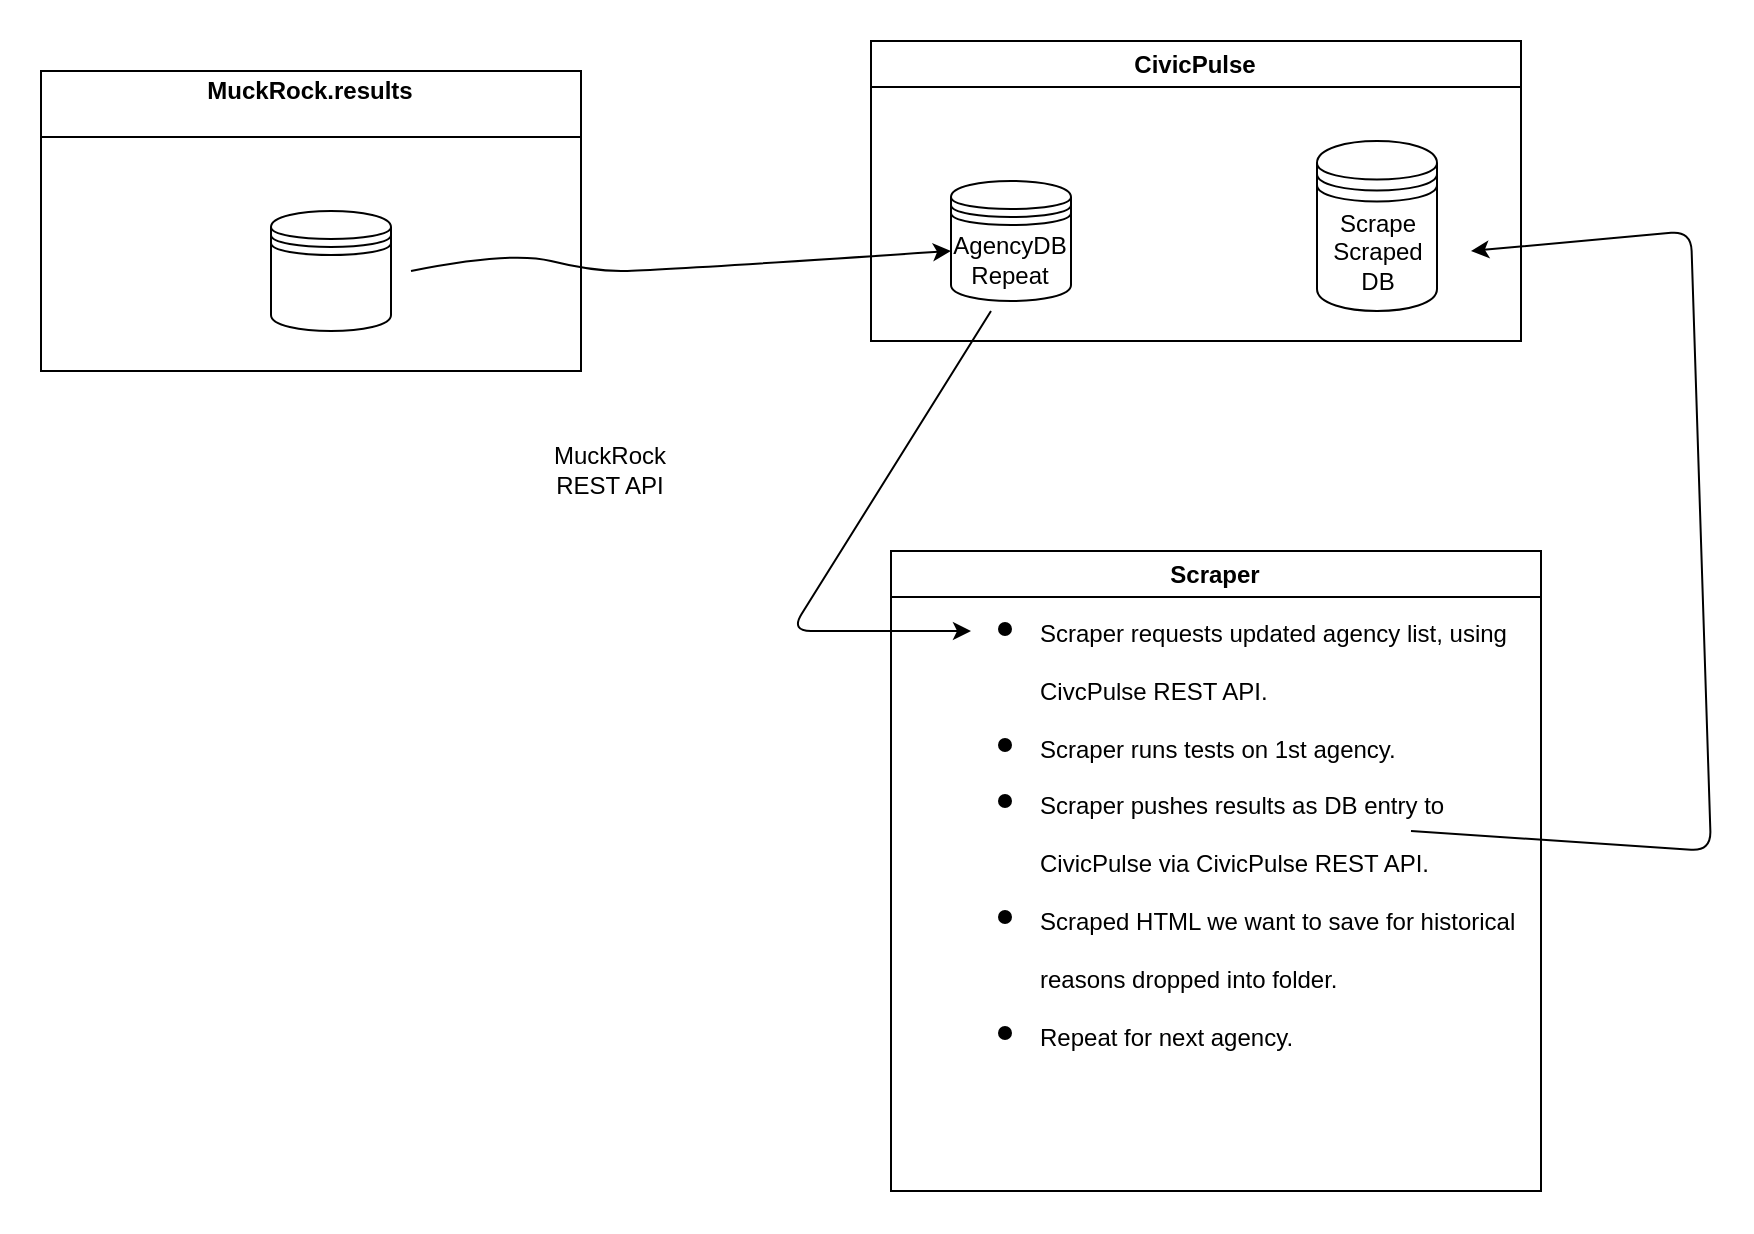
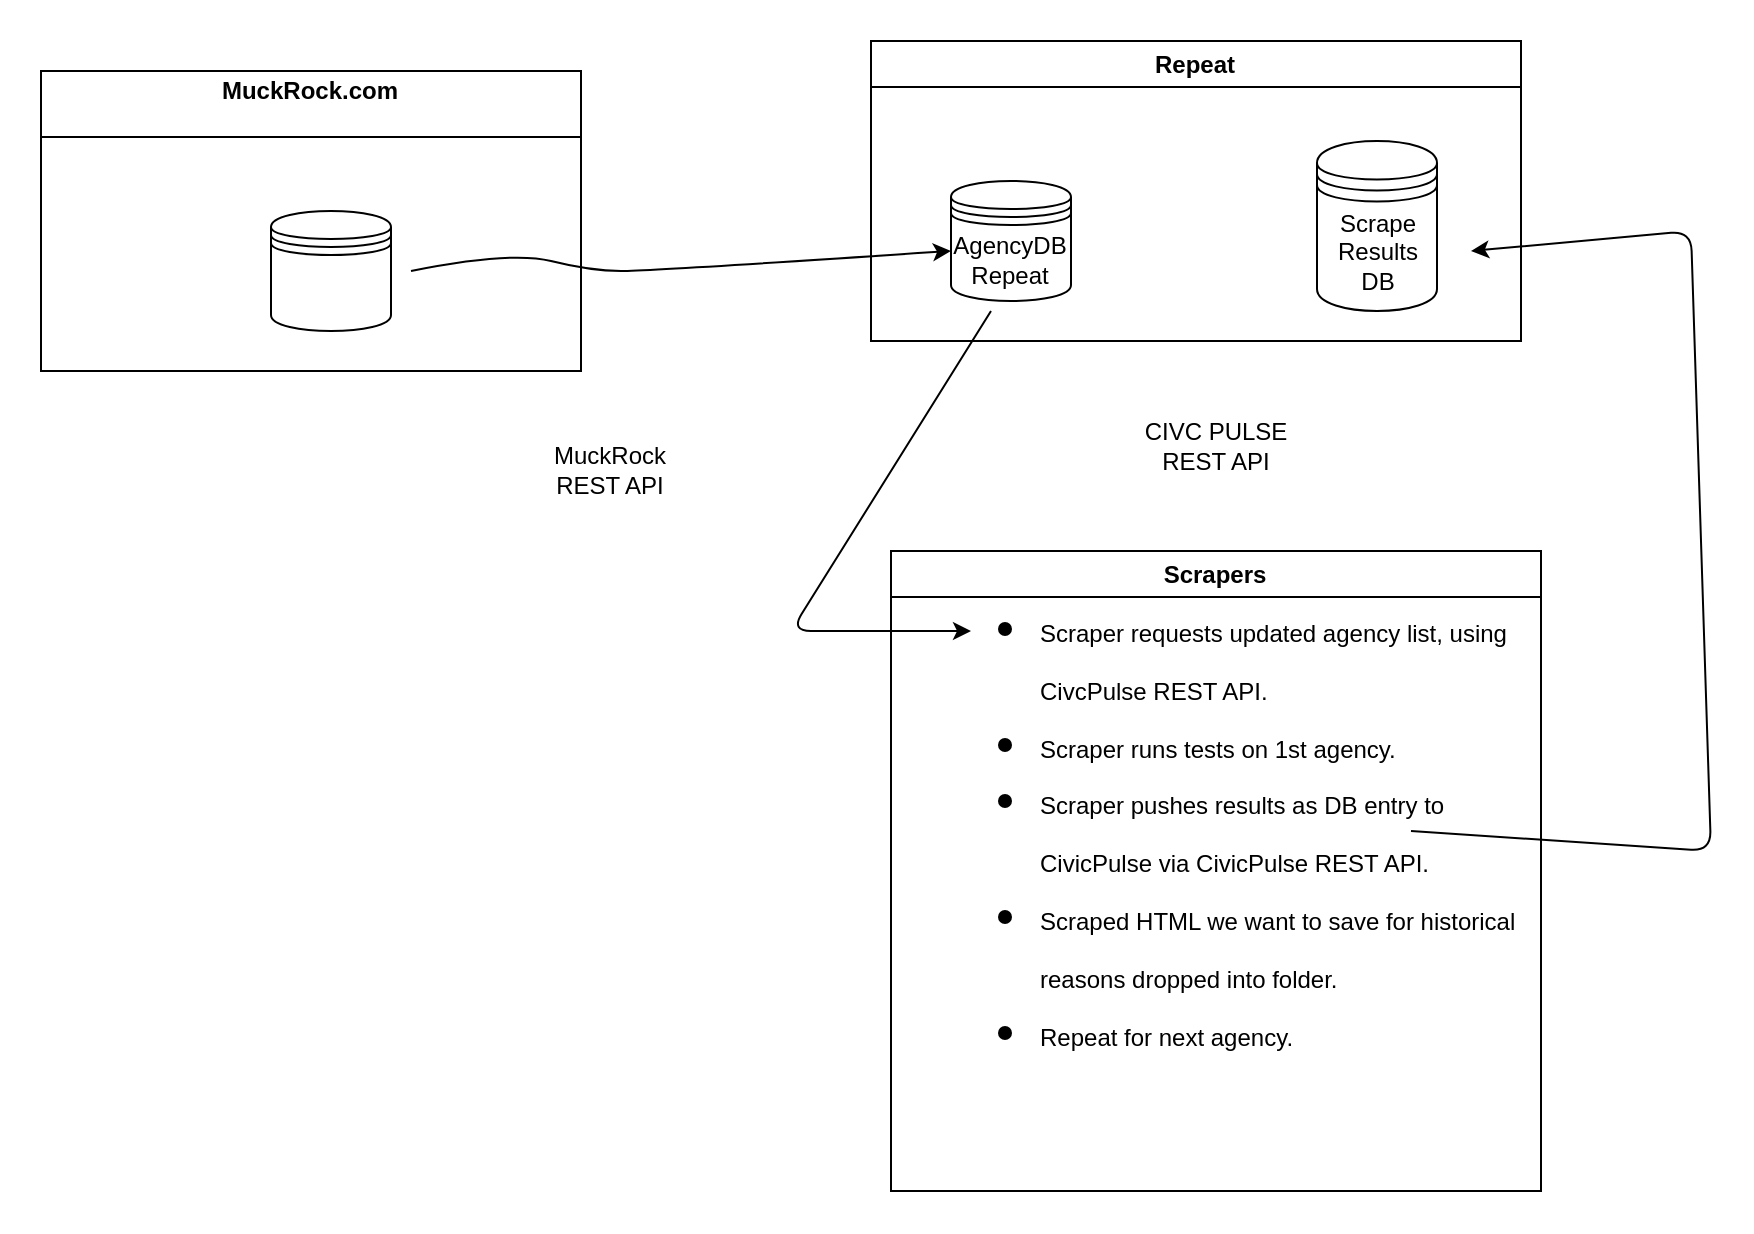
  <mxCell id="0" />
  <mxCell id="1" parent="0" />
- <mxCell id="2" value="MuckRock.results&#10;" style="swimlane;startSize=33;" parent="1" vertex="1"><mxGeometry x="20" y="35" width="270" height="150" as="geometry" /></mxCell>
+ <mxCell id="2" value="MuckRock.com&#10;" style="swimlane;startSize=33;" parent="1" vertex="1"><mxGeometry x="20" y="35" width="270" height="150" as="geometry" /></mxCell>
  <mxCell id="3" value="" style="shape=datastore;whiteSpace=wrap;html=1;" parent="2" vertex="1"><mxGeometry x="115" y="70" width="60" height="60" as="geometry" /></mxCell>
- <mxCell id="4" value="Scraper" style="swimlane;" parent="1" vertex="1"><mxGeometry x="445" y="275" width="325" height="320" as="geometry" /></mxCell>
+ <mxCell id="4" value="Scrapers" style="swimlane;" parent="1" vertex="1"><mxGeometry x="445" y="275" width="325" height="320" as="geometry" /></mxCell>
  <mxCell id="5" value="&lt;h1&gt;&lt;ul&gt;&lt;li&gt;&lt;span style=&quot;font-size: 12px ; font-weight: normal&quot;&gt;Scraper requests updated agency list, using CivcPulse REST API.&lt;/span&gt;&lt;br&gt;&lt;/li&gt;&lt;li&gt;&lt;span style=&quot;font-size: 12px ; font-weight: normal&quot;&gt;Scraper runs tests on 1st agency.&lt;/span&gt;&lt;/li&gt;&lt;li&gt;&lt;span style=&quot;font-size: 12px ; font-weight: normal&quot;&gt;Scraper pushes results as DB entry to CivicPulse via CivicPulse REST API.&lt;/span&gt;&lt;/li&gt;&lt;li&gt;&lt;span style=&quot;font-size: 12px ; font-weight: normal&quot;&gt;Scraped HTML we want to save for historical reasons dropped into folder.&lt;/span&gt;&lt;/li&gt;&lt;li&gt;&lt;span style=&quot;font-size: 12px ; font-weight: normal&quot;&gt;Repeat for next agency.&lt;/span&gt;&lt;/li&gt;&lt;/ul&gt;&lt;/h1&gt;" style="text;html=1;strokeColor=none;fillColor=none;spacing=5;spacingTop=-20;whiteSpace=wrap;overflow=hidden;rounded=0;" parent="4" vertex="1"><mxGeometry x="30" y="10" width="290" height="300" as="geometry" /></mxCell>
  <mxCell id="6" value="" style="shape=datastore;whiteSpace=wrap;html=1;" parent="1" vertex="1"><mxGeometry x="475" y="90" width="60" height="60" as="geometry" /></mxCell>
  <mxCell id="7" value="AgencyDB&lt;br&gt;Repeat&lt;br&gt;" style="text;html=1;strokeColor=none;fillColor=none;align=center;verticalAlign=middle;whiteSpace=wrap;rounded=0;" parent="1" vertex="1"><mxGeometry x="485" y="120" width="40" height="20" as="geometry" /></mxCell>
- <mxCell id="8" value="CivicPulse" style="swimlane;" parent="1" vertex="1"><mxGeometry x="435" y="20" width="325" height="150" as="geometry" /></mxCell>
+ <mxCell id="8" value="Repeat" style="swimlane;" parent="1" vertex="1"><mxGeometry x="435" y="20" width="325" height="150" as="geometry" /></mxCell>
  <mxCell id="9" value="" style="shape=datastore;whiteSpace=wrap;html=1;" parent="8" vertex="1"><mxGeometry x="223" y="50" width="60" height="85" as="geometry" /></mxCell>
- <mxCell id="10" value="Scrape Scraped&lt;br&gt;DB&lt;br&gt;" style="text;html=1;strokeColor=none;fillColor=none;align=center;verticalAlign=middle;whiteSpace=wrap;rounded=0;" parent="8" vertex="1"><mxGeometry x="225" y="96" width="58" height="20" as="geometry" /></mxCell>
+ <mxCell id="10" value="Scrape Results&lt;br&gt;DB&lt;br&gt;" style="text;html=1;strokeColor=none;fillColor=none;align=center;verticalAlign=middle;whiteSpace=wrap;rounded=0;" parent="8" vertex="1"><mxGeometry x="225" y="96" width="58" height="20" as="geometry" /></mxCell>
  <mxCell id="11" value="" style="curved=1;endArrow=classic;html=1;" parent="1" edge="1"><mxGeometry width="50" height="50" relative="1" as="geometry"><mxPoint x="205" y="135" as="sourcePoint" /><mxPoint x="475" y="125" as="targetPoint" /><Array as="points"><mxPoint x="255" y="125" /><mxPoint x="295" y="135" /><mxPoint x="325" y="135" /></Array></mxGeometry></mxCell>
  <mxCell id="12" value="MuckRock REST API" style="text;html=1;strokeColor=none;fillColor=none;align=center;verticalAlign=middle;whiteSpace=wrap;rounded=0;" parent="1" vertex="1"><mxGeometry x="285" y="225" width="40" height="20" as="geometry" /></mxCell>
+ <mxCell id="13" value="CIVC PULSE REST API" style="text;html=1;strokeColor=none;fillColor=none;align=center;verticalAlign=middle;whiteSpace=wrap;rounded=0;" parent="1" vertex="1"><mxGeometry x="557.5" y="212.5" width="100" height="20" as="geometry" /></mxCell>
  <mxCell id="14" value="" style="endArrow=classic;html=1;" parent="1" edge="1"><mxGeometry width="50" height="50" relative="1" as="geometry"><mxPoint x="495" y="155" as="sourcePoint" /><mxPoint x="485" y="315" as="targetPoint" /><Array as="points"><mxPoint x="395" y="315" /></Array></mxGeometry></mxCell>
  <mxCell id="15" value="" style="endArrow=classic;html=1;" parent="1" edge="1"><mxGeometry width="50" height="50" relative="1" as="geometry"><mxPoint x="705" y="415" as="sourcePoint" /><mxPoint x="735" y="125" as="targetPoint" /><Array as="points"><mxPoint x="855" y="425" /><mxPoint x="845" y="115" /></Array></mxGeometry></mxCell>
